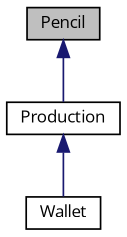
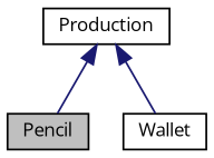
  digraph {
    fontname="Open Sans"
    node [color=black fillcolor=white fontname="Open Sans" fontsize=10 shape=record style=filled]
    edge [color=midnightblue dir=back fontname="Open Sans" fontsize=10 labelfontname=Helvetica labelfontsize=10 style=solid]
    n1 [fillcolor=grey75 fontcolor=black height=0.2 label=Pencil width=0.4]
    n2 [height=0.2 label=Production width=0.4]
    n3 [height=0.2 label=Wallet width=0.4]
-   n1 -> n2
+   n2 -> n1
    n2 -> n3
  }
